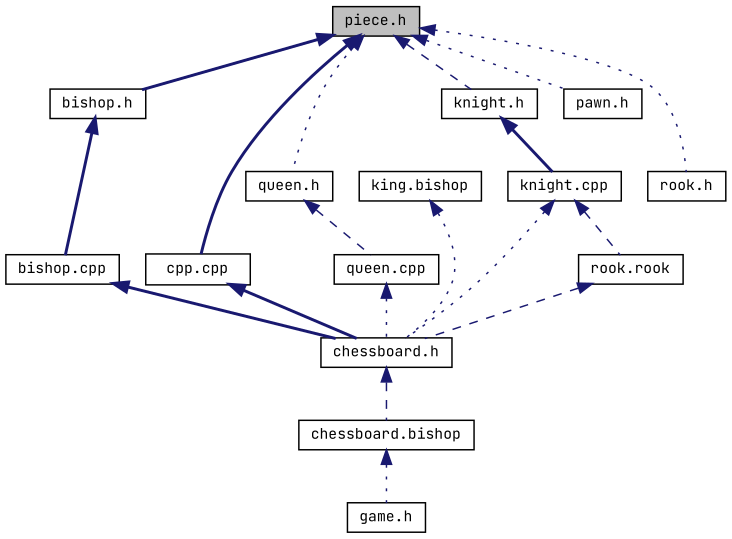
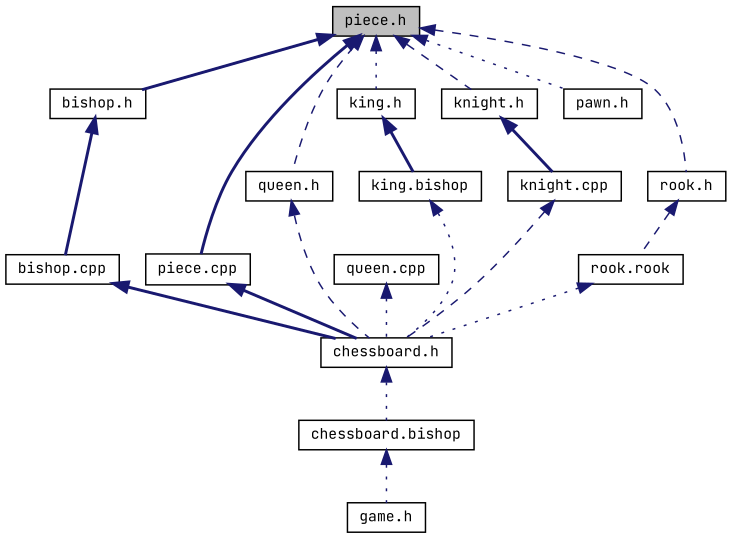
  digraph {
    fontname="JetBrains Mono"
    node [color=black fillcolor=white fontname="JetBrains Mono" fontsize=10 shape=record style=filled]
    edge [color=midnightblue dir=back fontname="JetBrains Mono" fontsize=10 labelfontname=Helvetica labelfontsize=10 style=dotted]
    n1 [fillcolor=grey75 fontcolor=black height=0.2 label="piece.h" width=0.4]
    n2 [height=0.2 label="bishop.h" width=0.4]
-   n3 [height=0.2 label="cpp.cpp" width=0.4]
+   n3 [height=0.2 label="piece.cpp" width=0.4]
    n4 [height=0.2 label="queen.h" width=0.4]
+   n5 [height=0.2 label="king.h" width=0.4]
    n6 [height=0.2 label="knight.h" width=0.4]
    n7 [height=0.2 label="pawn.h" width=0.4]
    n8 [height=0.2 label="rook.h" width=0.4]
    n9 [height=0.2 label="bishop.cpp" width=0.4]
    n10 [height=0.2 label="chessboard.h" width=0.4]
    n11 [height=0.2 label="queen.cpp" width=0.4]
    n12 [height=0.2 label="king.bishop" width=0.4]
    n13 [height=0.2 label="knight.cpp" width=0.4]
    n14 [height=0.2 label="rook.rook" width=0.4]
    n15 [height=0.2 label="chessboard.bishop" width=0.4]
    n16 [height=0.2 label="game.h" width=0.4]
    n1 -> n2 [style=bold]
    n1 -> n3 [style=bold]
-   n1 -> n4
+   n1 -> n4 [style=dashed]
+   n1 -> n5
    n1 -> n6 [style=dashed]
    n1 -> n7
-   n1 -> n8
+   n1 -> n8 [style=dashed]
    n2 -> n9 [style=bold]
    n3 -> n10 [style=bold]
-   n4 -> n11 [style=dashed]
+   n4 -> n10 [style=dashed]
+   n5 -> n12 [style=bold]
    n6 -> n13 [style=bold]
-   n13 -> n14 [style=dashed]
+   n8 -> n14 [style=dashed]
    n9 -> n10 [style=bold]
-   n10 -> n15 [style=dashed]
+   n10 -> n15
    n11 -> n10
    n12 -> n10
-   n13 -> n10
-   n14 -> n10 [style=dashed]
+   n13 -> n10 [style=dashed]
+   n14 -> n10
    n15 -> n16
  }
